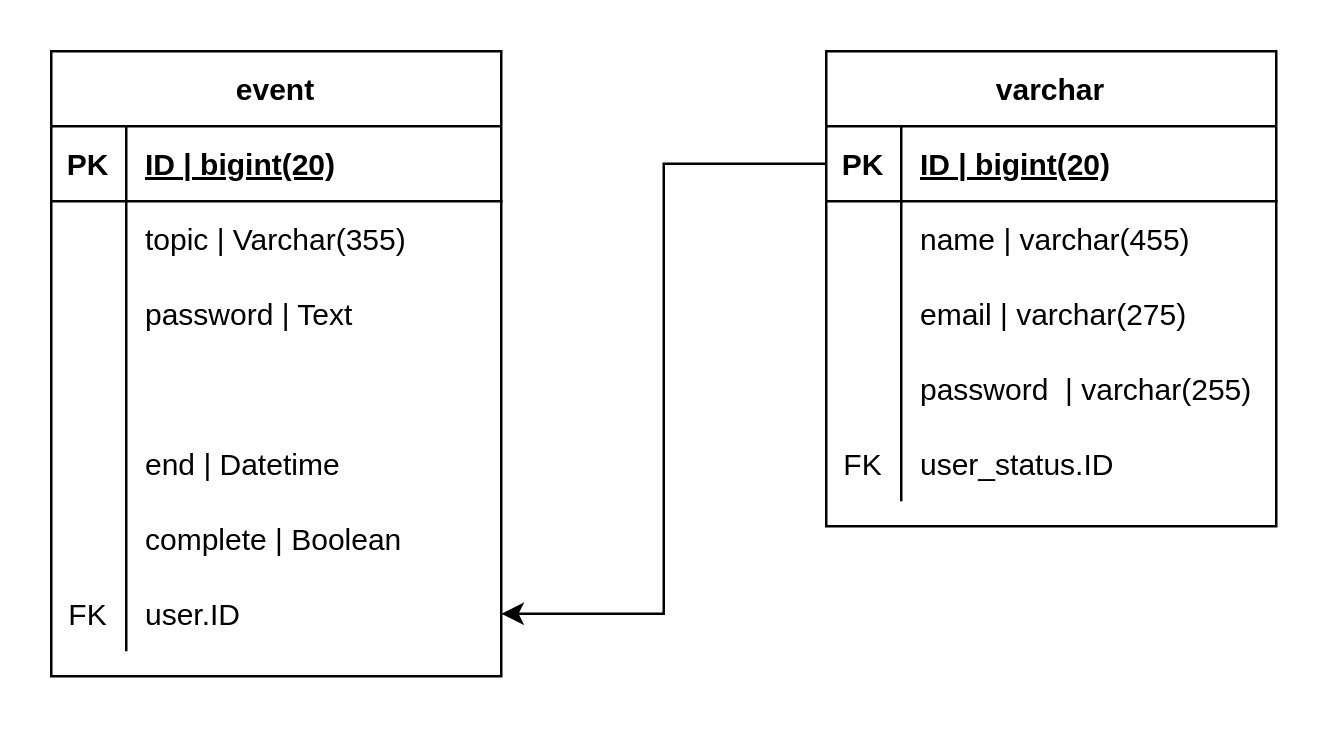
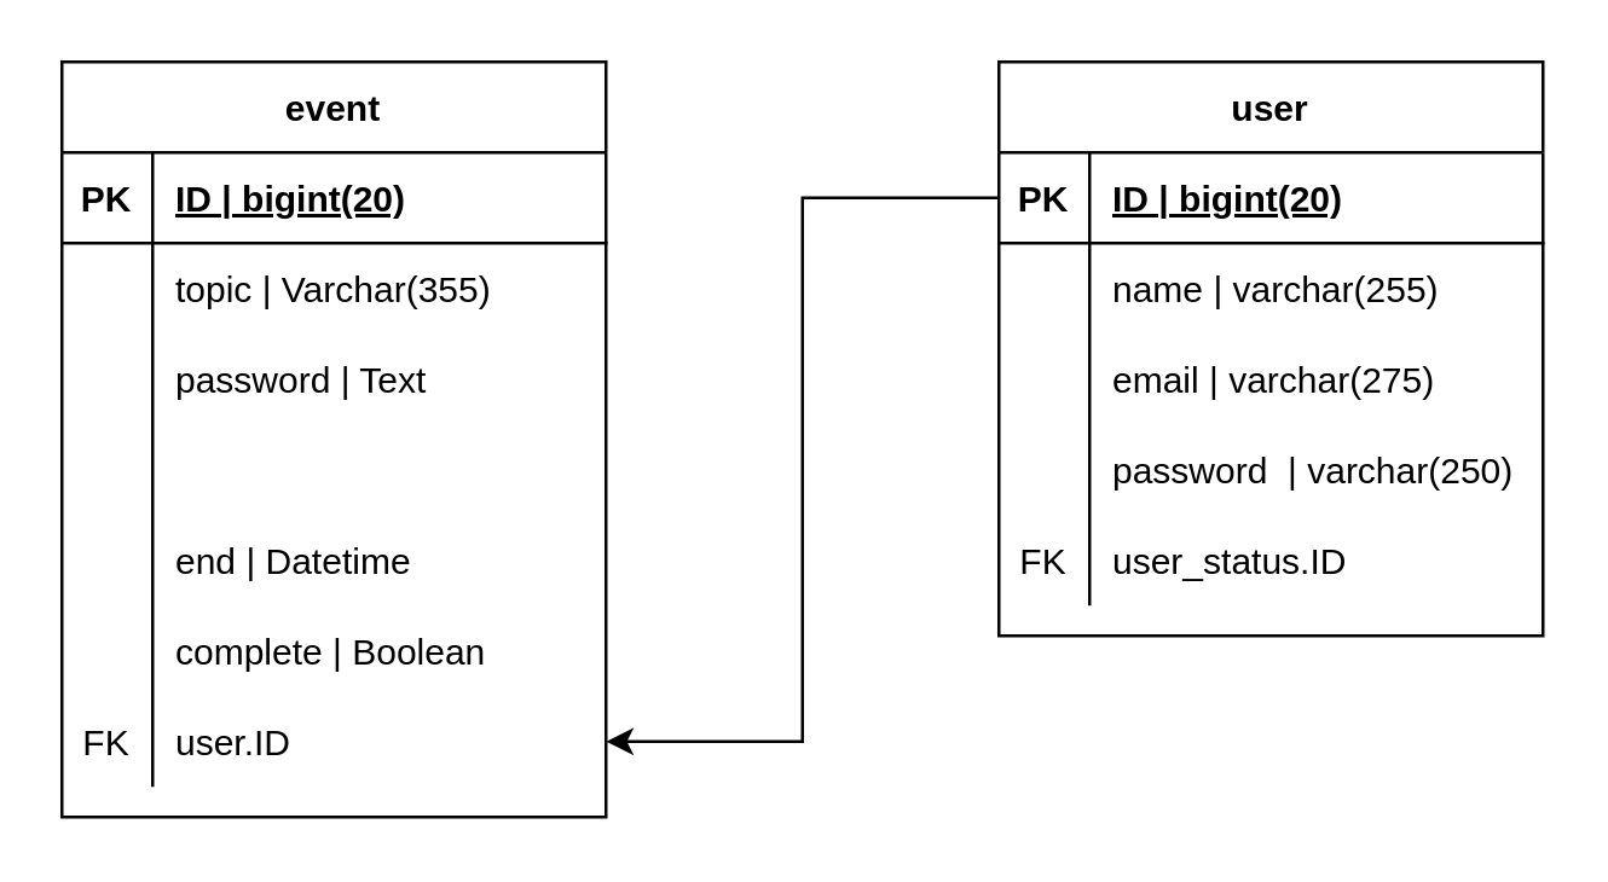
  <mxCell id="0" />
  <mxCell id="1" parent="0" />
  <mxCell id="2" value="event" style="shape=table;startSize=30;container=1;collapsible=1;childLayout=tableLayout;fixedRows=1;rowLines=0;fontStyle=1;align=center;resizeLast=1;" parent="1" vertex="1"><mxGeometry x="20" y="20" width="180" height="250" as="geometry" /></mxCell>
  <mxCell id="3" value="" style="shape=partialRectangle;collapsible=0;dropTarget=0;pointerEvents=0;fillColor=none;top=0;left=0;bottom=1;right=0;points=[[0,0.5],[1,0.5]];portConstraint=eastwest;" parent="2" vertex="1"><mxGeometry y="30" width="180" height="30" as="geometry" /></mxCell>
  <mxCell id="4" value="PK" style="shape=partialRectangle;connectable=0;fillColor=none;top=0;left=0;bottom=0;right=0;fontStyle=1;overflow=hidden;" parent="3" vertex="1"><mxGeometry width="30" height="30" as="geometry"><mxRectangle width="30" height="30" as="alternateBounds" /></mxGeometry></mxCell>
  <mxCell id="5" value="ID | bigint(20)" style="shape=partialRectangle;connectable=0;fillColor=none;top=0;left=0;bottom=0;right=0;align=left;spacingLeft=6;fontStyle=5;overflow=hidden;" parent="3" vertex="1"><mxGeometry x="30" width="150" height="30" as="geometry"><mxRectangle width="150" height="30" as="alternateBounds" /></mxGeometry></mxCell>
  <mxCell id="6" value="" style="shape=partialRectangle;collapsible=0;dropTarget=0;pointerEvents=0;fillColor=none;top=0;left=0;bottom=0;right=0;points=[[0,0.5],[1,0.5]];portConstraint=eastwest;" parent="2" vertex="1"><mxGeometry y="60" width="180" height="30" as="geometry" /></mxCell>
  <mxCell id="7" value="" style="shape=partialRectangle;connectable=0;fillColor=none;top=0;left=0;bottom=0;right=0;editable=1;overflow=hidden;" parent="6" vertex="1"><mxGeometry width="30" height="30" as="geometry"><mxRectangle width="30" height="30" as="alternateBounds" /></mxGeometry></mxCell>
  <mxCell id="8" value="topic | Varchar(355)" style="shape=partialRectangle;connectable=0;fillColor=none;top=0;left=0;bottom=0;right=0;align=left;spacingLeft=6;overflow=hidden;" parent="6" vertex="1"><mxGeometry x="30" width="150" height="30" as="geometry"><mxRectangle width="150" height="30" as="alternateBounds" /></mxGeometry></mxCell>
  <mxCell id="9" value="" style="shape=partialRectangle;collapsible=0;dropTarget=0;pointerEvents=0;fillColor=none;top=0;left=0;bottom=0;right=0;points=[[0,0.5],[1,0.5]];portConstraint=eastwest;" parent="2" vertex="1"><mxGeometry y="90" width="180" height="30" as="geometry" /></mxCell>
  <mxCell id="10" value="" style="shape=partialRectangle;connectable=0;fillColor=none;top=0;left=0;bottom=0;right=0;editable=1;overflow=hidden;" parent="9" vertex="1"><mxGeometry width="30" height="30" as="geometry"><mxRectangle width="30" height="30" as="alternateBounds" /></mxGeometry></mxCell>
  <mxCell id="11" value="password | Text" style="shape=partialRectangle;connectable=0;fillColor=none;top=0;left=0;bottom=0;right=0;align=left;spacingLeft=6;overflow=hidden;" parent="9" vertex="1"><mxGeometry x="30" width="150" height="30" as="geometry"><mxRectangle width="150" height="30" as="alternateBounds" /></mxGeometry></mxCell>
  <mxCell id="12" value="" style="shape=partialRectangle;collapsible=0;dropTarget=0;pointerEvents=0;fillColor=none;top=0;left=0;bottom=0;right=0;points=[[0,0.5],[1,0.5]];portConstraint=eastwest;" parent="2" vertex="1"><mxGeometry y="120" width="180" height="30" as="geometry" /></mxCell>
  <mxCell id="13" value="" style="shape=partialRectangle;connectable=0;fillColor=none;top=0;left=0;bottom=0;right=0;editable=1;overflow=hidden;" parent="12" vertex="1"><mxGeometry width="30" height="30" as="geometry"><mxRectangle width="30" height="30" as="alternateBounds" /></mxGeometry></mxCell>
  <mxCell id="14" value="" style="shape=partialRectangle;collapsible=0;dropTarget=0;pointerEvents=0;fillColor=none;top=0;left=0;bottom=0;right=0;points=[[0,0.5],[1,0.5]];portConstraint=eastwest;" parent="2" vertex="1"><mxGeometry y="150" width="180" height="30" as="geometry" /></mxCell>
  <mxCell id="15" value="" style="shape=partialRectangle;connectable=0;fillColor=none;top=0;left=0;bottom=0;right=0;editable=1;overflow=hidden;" parent="14" vertex="1"><mxGeometry width="30" height="30" as="geometry"><mxRectangle width="30" height="30" as="alternateBounds" /></mxGeometry></mxCell>
  <mxCell id="16" value="end | Datetime" style="shape=partialRectangle;connectable=0;fillColor=none;top=0;left=0;bottom=0;right=0;align=left;spacingLeft=6;overflow=hidden;" parent="14" vertex="1"><mxGeometry x="30" width="150" height="30" as="geometry"><mxRectangle width="150" height="30" as="alternateBounds" /></mxGeometry></mxCell>
  <mxCell id="17" value="" style="shape=partialRectangle;collapsible=0;dropTarget=0;pointerEvents=0;fillColor=none;top=0;left=0;bottom=0;right=0;points=[[0,0.5],[1,0.5]];portConstraint=eastwest;" parent="2" vertex="1"><mxGeometry y="180" width="180" height="30" as="geometry" /></mxCell>
  <mxCell id="18" value="" style="shape=partialRectangle;connectable=0;fillColor=none;top=0;left=0;bottom=0;right=0;editable=1;overflow=hidden;" parent="17" vertex="1"><mxGeometry width="30" height="30" as="geometry"><mxRectangle width="30" height="30" as="alternateBounds" /></mxGeometry></mxCell>
  <mxCell id="19" value="complete | Boolean" style="shape=partialRectangle;connectable=0;fillColor=none;top=0;left=0;bottom=0;right=0;align=left;spacingLeft=6;overflow=hidden;" parent="17" vertex="1"><mxGeometry x="30" width="150" height="30" as="geometry"><mxRectangle width="150" height="30" as="alternateBounds" /></mxGeometry></mxCell>
  <mxCell id="20" value="" style="shape=partialRectangle;collapsible=0;dropTarget=0;pointerEvents=0;fillColor=none;top=0;left=0;bottom=0;right=0;points=[[0,0.5],[1,0.5]];portConstraint=eastwest;" parent="2" vertex="1"><mxGeometry y="210" width="180" height="30" as="geometry" /></mxCell>
  <mxCell id="21" value="FK" style="shape=partialRectangle;connectable=0;fillColor=none;top=0;left=0;bottom=0;right=0;editable=1;overflow=hidden;" parent="20" vertex="1"><mxGeometry width="30" height="30" as="geometry"><mxRectangle width="30" height="30" as="alternateBounds" /></mxGeometry></mxCell>
  <mxCell id="22" value="user.ID" style="shape=partialRectangle;connectable=0;fillColor=none;top=0;left=0;bottom=0;right=0;align=left;spacingLeft=6;overflow=hidden;" parent="20" vertex="1"><mxGeometry x="30" width="150" height="30" as="geometry"><mxRectangle width="150" height="30" as="alternateBounds" /></mxGeometry></mxCell>
- <mxCell id="23" value="varchar" style="shape=table;startSize=30;container=1;collapsible=1;childLayout=tableLayout;fixedRows=1;rowLines=0;fontStyle=1;align=center;resizeLast=1;" parent="1" vertex="1"><mxGeometry x="330" y="20" width="180" height="190" as="geometry" /></mxCell>
+ <mxCell id="23" value="user" style="shape=table;startSize=30;container=1;collapsible=1;childLayout=tableLayout;fixedRows=1;rowLines=0;fontStyle=1;align=center;resizeLast=1;" parent="1" vertex="1"><mxGeometry x="330" y="20" width="180" height="190" as="geometry" /></mxCell>
  <mxCell id="24" value="" style="shape=partialRectangle;collapsible=0;dropTarget=0;pointerEvents=0;fillColor=none;top=0;left=0;bottom=1;right=0;points=[[0,0.5],[1,0.5]];portConstraint=eastwest;" parent="23" vertex="1"><mxGeometry y="30" width="180" height="30" as="geometry" /></mxCell>
  <mxCell id="25" value="PK" style="shape=partialRectangle;connectable=0;fillColor=none;top=0;left=0;bottom=0;right=0;fontStyle=1;overflow=hidden;" parent="24" vertex="1"><mxGeometry width="30" height="30" as="geometry"><mxRectangle width="30" height="30" as="alternateBounds" /></mxGeometry></mxCell>
  <mxCell id="26" value="ID | bigint(20)" style="shape=partialRectangle;connectable=0;fillColor=none;top=0;left=0;bottom=0;right=0;align=left;spacingLeft=6;fontStyle=5;overflow=hidden;" parent="24" vertex="1"><mxGeometry x="30" width="150" height="30" as="geometry"><mxRectangle width="150" height="30" as="alternateBounds" /></mxGeometry></mxCell>
  <mxCell id="27" value="" style="shape=partialRectangle;collapsible=0;dropTarget=0;pointerEvents=0;fillColor=none;top=0;left=0;bottom=0;right=0;points=[[0,0.5],[1,0.5]];portConstraint=eastwest;" parent="23" vertex="1"><mxGeometry y="60" width="180" height="30" as="geometry" /></mxCell>
  <mxCell id="28" value="" style="shape=partialRectangle;connectable=0;fillColor=none;top=0;left=0;bottom=0;right=0;editable=1;overflow=hidden;" parent="27" vertex="1"><mxGeometry width="30" height="30" as="geometry"><mxRectangle width="30" height="30" as="alternateBounds" /></mxGeometry></mxCell>
- <mxCell id="29" value="name | varchar(455)" style="shape=partialRectangle;connectable=0;fillColor=none;top=0;left=0;bottom=0;right=0;align=left;spacingLeft=6;overflow=hidden;" parent="27" vertex="1"><mxGeometry x="30" width="150" height="30" as="geometry"><mxRectangle width="150" height="30" as="alternateBounds" /></mxGeometry></mxCell>
+ <mxCell id="29" value="name | varchar(255)" style="shape=partialRectangle;connectable=0;fillColor=none;top=0;left=0;bottom=0;right=0;align=left;spacingLeft=6;overflow=hidden;" parent="27" vertex="1"><mxGeometry x="30" width="150" height="30" as="geometry"><mxRectangle width="150" height="30" as="alternateBounds" /></mxGeometry></mxCell>
  <mxCell id="30" value="" style="shape=partialRectangle;collapsible=0;dropTarget=0;pointerEvents=0;fillColor=none;top=0;left=0;bottom=0;right=0;points=[[0,0.5],[1,0.5]];portConstraint=eastwest;" parent="23" vertex="1"><mxGeometry y="90" width="180" height="30" as="geometry" /></mxCell>
  <mxCell id="31" value="" style="shape=partialRectangle;connectable=0;fillColor=none;top=0;left=0;bottom=0;right=0;editable=1;overflow=hidden;" parent="30" vertex="1"><mxGeometry width="30" height="30" as="geometry"><mxRectangle width="30" height="30" as="alternateBounds" /></mxGeometry></mxCell>
  <mxCell id="32" value="email | varchar(275)" style="shape=partialRectangle;connectable=0;fillColor=none;top=0;left=0;bottom=0;right=0;align=left;spacingLeft=6;overflow=hidden;" parent="30" vertex="1"><mxGeometry x="30" width="150" height="30" as="geometry"><mxRectangle width="150" height="30" as="alternateBounds" /></mxGeometry></mxCell>
  <mxCell id="33" value="" style="shape=partialRectangle;collapsible=0;dropTarget=0;pointerEvents=0;fillColor=none;top=0;left=0;bottom=0;right=0;points=[[0,0.5],[1,0.5]];portConstraint=eastwest;" parent="23" vertex="1"><mxGeometry y="120" width="180" height="30" as="geometry" /></mxCell>
  <mxCell id="34" value="" style="shape=partialRectangle;connectable=0;fillColor=none;top=0;left=0;bottom=0;right=0;editable=1;overflow=hidden;" parent="33" vertex="1"><mxGeometry width="30" height="30" as="geometry"><mxRectangle width="30" height="30" as="alternateBounds" /></mxGeometry></mxCell>
- <mxCell id="35" value="password  | varchar(255)" style="shape=partialRectangle;connectable=0;fillColor=none;top=0;left=0;bottom=0;right=0;align=left;spacingLeft=6;overflow=hidden;" parent="33" vertex="1"><mxGeometry x="30" width="150" height="30" as="geometry"><mxRectangle width="150" height="30" as="alternateBounds" /></mxGeometry></mxCell>
+ <mxCell id="35" value="password  | varchar(250)" style="shape=partialRectangle;connectable=0;fillColor=none;top=0;left=0;bottom=0;right=0;align=left;spacingLeft=6;overflow=hidden;" parent="33" vertex="1"><mxGeometry x="30" width="150" height="30" as="geometry"><mxRectangle width="150" height="30" as="alternateBounds" /></mxGeometry></mxCell>
  <mxCell id="36" value="" style="shape=partialRectangle;collapsible=0;dropTarget=0;pointerEvents=0;fillColor=none;top=0;left=0;bottom=0;right=0;points=[[0,0.5],[1,0.5]];portConstraint=eastwest;" parent="23" vertex="1"><mxGeometry y="150" width="180" height="30" as="geometry" /></mxCell>
  <mxCell id="37" value="FK" style="shape=partialRectangle;connectable=0;fillColor=none;top=0;left=0;bottom=0;right=0;editable=1;overflow=hidden;" parent="36" vertex="1"><mxGeometry width="30" height="30" as="geometry"><mxRectangle width="30" height="30" as="alternateBounds" /></mxGeometry></mxCell>
  <mxCell id="38" value="user_status.ID" style="shape=partialRectangle;connectable=0;fillColor=none;top=0;left=0;bottom=0;right=0;align=left;spacingLeft=6;overflow=hidden;" parent="36" vertex="1"><mxGeometry x="30" width="150" height="30" as="geometry"><mxRectangle width="150" height="30" as="alternateBounds" /></mxGeometry></mxCell>
  <mxCell id="39" style="edgeStyle=orthogonalEdgeStyle;rounded=0;orthogonalLoop=1;jettySize=auto;html=1;exitX=0;exitY=0.5;exitDx=0;exitDy=0;entryX=1;entryY=0.5;entryDx=0;entryDy=0;" parent="1" source="24" target="20" edge="1"><mxGeometry relative="1" as="geometry" /></mxCell>
